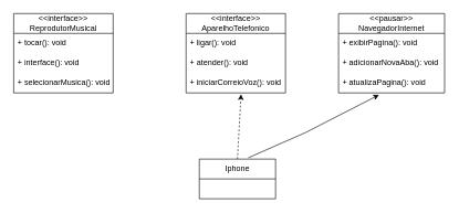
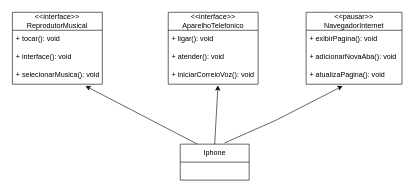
  <mxCell id="0" />
  <mxCell id="1" parent="0" />
  <mxCell id="2" value="&amp;lt;&amp;lt;interface&amp;gt;&amp;gt;&lt;br&gt;ReprodutorMusical" style="swimlane;fontStyle=0;childLayout=stackLayout;horizontal=1;startSize=30;horizontalStack=0;resizeParent=1;resizeParentMax=0;resizeLast=0;collapsible=1;marginBottom=0;whiteSpace=wrap;html=1;" vertex="1" parent="1"><mxGeometry x="20" y="20" width="150" height="120" as="geometry" /></mxCell>
  <mxCell id="3" value="+ tocar(): void" style="text;strokeColor=none;fillColor=none;align=left;verticalAlign=middle;spacingLeft=4;spacingRight=4;overflow=hidden;points=[[0,0.5],[1,0.5]];portConstraint=eastwest;rotatable=0;whiteSpace=wrap;html=1;" vertex="1" parent="2"><mxGeometry y="30" width="150" height="30" as="geometry" /></mxCell>
  <mxCell id="4" value="+ interface(): void" style="text;strokeColor=none;fillColor=none;align=left;verticalAlign=middle;spacingLeft=4;spacingRight=4;overflow=hidden;points=[[0,0.5],[1,0.5]];portConstraint=eastwest;rotatable=0;whiteSpace=wrap;html=1;" vertex="1" parent="2"><mxGeometry y="60" width="150" height="30" as="geometry" /></mxCell>
  <mxCell id="5" value="+ selecionarMusica(): void" style="text;strokeColor=none;fillColor=none;align=left;verticalAlign=middle;spacingLeft=4;spacingRight=4;overflow=hidden;points=[[0,0.5],[1,0.5]];portConstraint=eastwest;rotatable=0;whiteSpace=wrap;html=1;" vertex="1" parent="2"><mxGeometry y="90" width="150" height="30" as="geometry" /></mxCell>
  <mxCell id="6" value="&amp;lt;&amp;lt;interface&amp;gt;&amp;gt;&lt;br&gt;AparelhoTelefonico" style="swimlane;fontStyle=0;childLayout=stackLayout;horizontal=1;startSize=30;horizontalStack=0;resizeParent=1;resizeParentMax=0;resizeLast=0;collapsible=1;marginBottom=0;whiteSpace=wrap;html=1;" vertex="1" parent="1"><mxGeometry x="280" y="20" width="150" height="120" as="geometry" /></mxCell>
  <mxCell id="7" value="+ ligar(): void" style="text;strokeColor=none;fillColor=none;align=left;verticalAlign=middle;spacingLeft=4;spacingRight=4;overflow=hidden;points=[[0,0.5],[1,0.5]];portConstraint=eastwest;rotatable=0;whiteSpace=wrap;html=1;" vertex="1" parent="6"><mxGeometry y="30" width="150" height="30" as="geometry" /></mxCell>
  <mxCell id="8" value="+ atender(): void" style="text;strokeColor=none;fillColor=none;align=left;verticalAlign=middle;spacingLeft=4;spacingRight=4;overflow=hidden;points=[[0,0.5],[1,0.5]];portConstraint=eastwest;rotatable=0;whiteSpace=wrap;html=1;" vertex="1" parent="6"><mxGeometry y="60" width="150" height="30" as="geometry" /></mxCell>
  <mxCell id="9" value="+ iniciarCorreioVoz(): void" style="text;strokeColor=none;fillColor=none;align=left;verticalAlign=middle;spacingLeft=4;spacingRight=4;overflow=hidden;points=[[0,0.5],[1,0.5]];portConstraint=eastwest;rotatable=0;whiteSpace=wrap;html=1;" vertex="1" parent="6"><mxGeometry y="90" width="150" height="30" as="geometry" /></mxCell>
  <mxCell id="10" value="&amp;lt;&amp;lt;pausar&amp;gt;&amp;gt;&lt;br&gt;NavegadorInternet" style="swimlane;fontStyle=0;childLayout=stackLayout;horizontal=1;startSize=30;horizontalStack=0;resizeParent=1;resizeParentMax=0;resizeLast=0;collapsible=1;marginBottom=0;whiteSpace=wrap;html=1;" vertex="1" parent="1"><mxGeometry x="510" y="20" width="160" height="120" as="geometry" /></mxCell>
  <mxCell id="11" value="+ exibirPagina(): void" style="text;strokeColor=none;fillColor=none;align=left;verticalAlign=middle;spacingLeft=4;spacingRight=4;overflow=hidden;points=[[0,0.5],[1,0.5]];portConstraint=eastwest;rotatable=0;whiteSpace=wrap;html=1;" vertex="1" parent="10"><mxGeometry y="30" width="160" height="30" as="geometry" /></mxCell>
  <mxCell id="12" value="+ adicionarNovaAba(): void" style="text;strokeColor=none;fillColor=none;align=left;verticalAlign=middle;spacingLeft=4;spacingRight=4;overflow=hidden;points=[[0,0.5],[1,0.5]];portConstraint=eastwest;rotatable=0;whiteSpace=wrap;html=1;" vertex="1" parent="10"><mxGeometry y="60" width="160" height="30" as="geometry" /></mxCell>
  <mxCell id="13" value="+ atualizaPagina(): void" style="text;strokeColor=none;fillColor=none;align=left;verticalAlign=middle;spacingLeft=4;spacingRight=4;overflow=hidden;points=[[0,0.5],[1,0.5]];portConstraint=eastwest;rotatable=0;whiteSpace=wrap;html=1;" vertex="1" parent="10"><mxGeometry y="90" width="160" height="30" as="geometry" /></mxCell>
  <mxCell id="14" value="Iphone" style="swimlane;fontStyle=0;childLayout=stackLayout;horizontal=1;startSize=30;horizontalStack=0;resizeParent=1;resizeParentMax=0;resizeLast=0;collapsible=1;marginBottom=0;whiteSpace=wrap;html=1;" vertex="1" parent="1"><mxGeometry x="300" y="240" width="115" height="60" as="geometry" /></mxCell>
+ <mxCell id="15" value="" style="endArrow=classic;html=1;rounded=0;exitX=0.25;exitY=0;exitDx=0;exitDy=0;entryX=0.813;entryY=1.1;entryDx=0;entryDy=0;entryPerimeter=0;" edge="1" parent="1" source="14" target="5"><mxGeometry width="50" height="50" relative="1" as="geometry"><mxPoint x="310" y="220" as="sourcePoint" /><mxPoint x="360" y="170" as="targetPoint" /></mxGeometry></mxCell>
  <mxCell id="16" value="" style="endArrow=classic;html=1;rounded=0;exitX=0.643;exitY=-0.033;exitDx=0;exitDy=0;entryX=0.381;entryY=1.1;entryDx=0;entryDy=0;entryPerimeter=0;exitPerimeter=0;" edge="1" parent="1" source="14" target="13"><mxGeometry width="50" height="50" relative="1" as="geometry"><mxPoint x="553.05" y="240" as="sourcePoint" /><mxPoint x="360" y="143" as="targetPoint" /><Array as="points"><mxPoint x="460" y="200" /></Array></mxGeometry></mxCell>
- <mxCell id="17" value="" style="endArrow=classic;html=1;rounded=0;exitX=0.5;exitY=0;exitDx=0;exitDy=0;entryX=0.553;entryY=1.067;entryDx=0;entryDy=0;entryPerimeter=0;dashed=1;" edge="1" parent="1" source="14" target="9"><mxGeometry width="50" height="50" relative="1" as="geometry"><mxPoint x="350" y="190" as="sourcePoint" /><mxPoint x="156.95" y="93" as="targetPoint" /></mxGeometry></mxCell>
+ <mxCell id="17" value="" style="endArrow=classic;html=1;rounded=0;exitX=0.5;exitY=0;exitDx=0;exitDy=0;entryX=0.553;entryY=1.067;entryDx=0;entryDy=0;entryPerimeter=0;" edge="1" parent="1" source="14" target="9"><mxGeometry width="50" height="50" relative="1" as="geometry"><mxPoint x="350" y="190" as="sourcePoint" /><mxPoint x="156.95" y="93" as="targetPoint" /></mxGeometry></mxCell>
